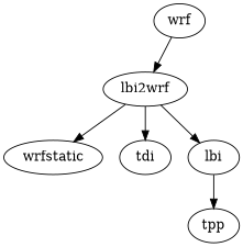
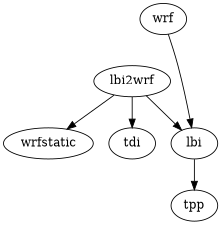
  digraph {
    n1 [label=lbi2wrf]
    wrfstatic
    lbi
    tdi
    tpp
    wrf
    n1 -> wrfstatic
    n1 -> lbi
    n1 -> tdi
    lbi -> tpp
-   wrf -> n1
+   wrf -> lbi
  }
